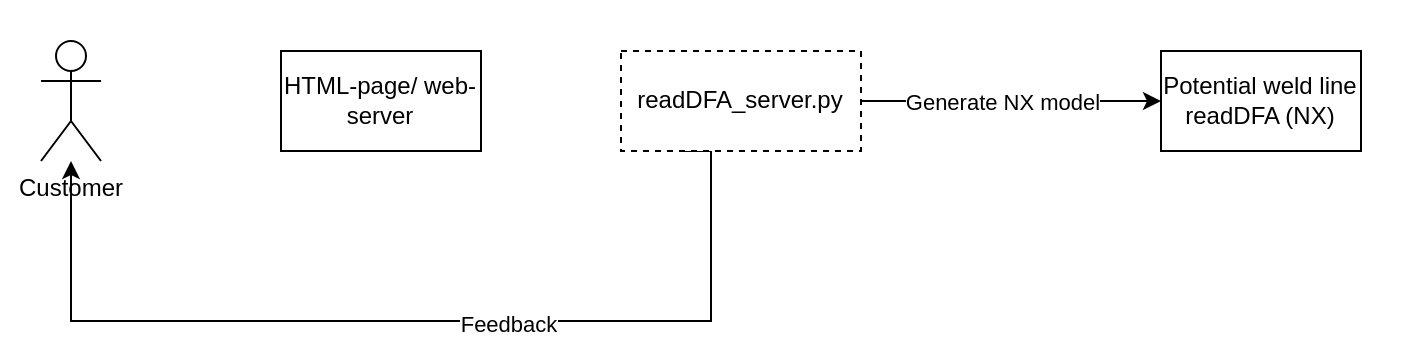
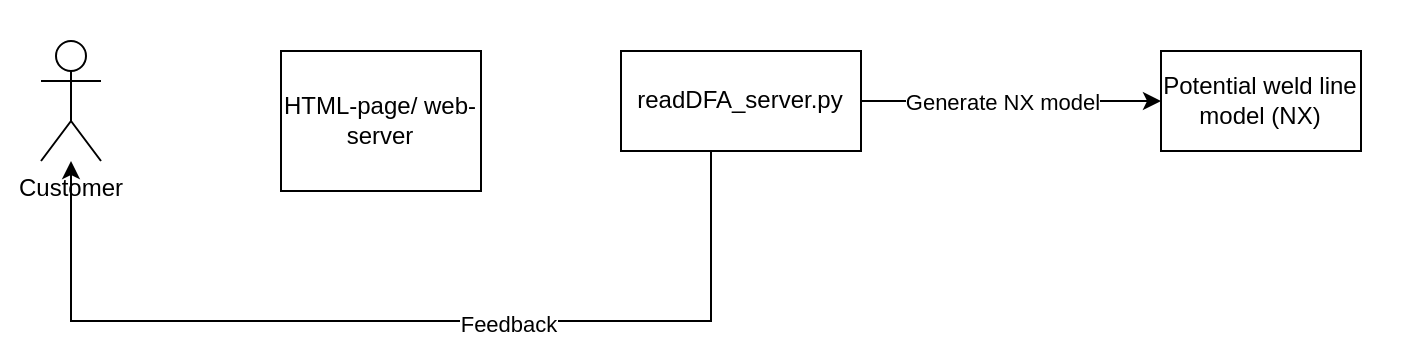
  <mxCell id="0" />
  <mxCell id="1" parent="0" />
  <mxCell id="2" value="Customer" style="shape=umlActor;verticalLabelPosition=bottom;verticalAlign=top;html=1;outlineConnect=0;" parent="1" vertex="1"><mxGeometry x="20" y="20" width="30" height="60" as="geometry" /></mxCell>
- <mxCell id="3" value="HTML-page/ web- server" style="rounded=0;whiteSpace=wrap;html=1;" parent="1" vertex="1"><mxGeometry x="140" y="25" width="100" height="50" as="geometry" /></mxCell>
+ <mxCell id="3" value="HTML-page/ web- server" style="rounded=0;whiteSpace=wrap;html=1;" parent="1" vertex="1"><mxGeometry x="140" y="25" width="100" height="70" as="geometry" /></mxCell>
  <mxCell id="4" style="edgeStyle=orthogonalEdgeStyle;rounded=0;orthogonalLoop=1;jettySize=auto;html=1;exitX=0.25;exitY=1;exitDx=0;exitDy=0;" parent="1" source="6" target="2" edge="1"><mxGeometry relative="1" as="geometry"><Array as="points"><mxPoint x="355" y="75" /><mxPoint x="355" y="160" /><mxPoint x="35" y="160" /></Array></mxGeometry></mxCell>
  <mxCell id="5" value="Feedback" style="edgeLabel;html=1;align=center;verticalAlign=middle;resizable=0;points=[];" parent="4" vertex="1" connectable="0"><mxGeometry x="-0.191" y="1" relative="1" as="geometry"><mxPoint as="offset" /></mxGeometry></mxCell>
- <mxCell id="6" value="readDFA_server.py" style="rounded=0;whiteSpace=wrap;html=1;dashed=1;" parent="1" vertex="1"><mxGeometry x="310" y="25" width="120" height="50" as="geometry" /></mxCell>
- <mxCell id="7" value="Potential weld line readDFA (NX)" style="rounded=0;whiteSpace=wrap;html=1;" parent="1" vertex="1"><mxGeometry x="580" y="25" width="100" height="50" as="geometry" /></mxCell>
+ <mxCell id="6" value="readDFA_server.py" style="rounded=0;whiteSpace=wrap;html=1;" parent="1" vertex="1"><mxGeometry x="310" y="25" width="120" height="50" as="geometry" /></mxCell>
+ <mxCell id="7" value="Potential weld line model (NX)" style="rounded=0;whiteSpace=wrap;html=1;" parent="1" vertex="1"><mxGeometry x="580" y="25" width="100" height="50" as="geometry" /></mxCell>
  <mxCell id="8" style="edgeStyle=orthogonalEdgeStyle;rounded=0;orthogonalLoop=1;jettySize=auto;html=1;exitX=1;exitY=0.5;exitDx=0;exitDy=0;" parent="1" source="6" target="7" edge="1"><mxGeometry relative="1" as="geometry"><mxPoint x="595" y="-75" as="sourcePoint" /></mxGeometry></mxCell>
  <mxCell id="9" value="Generate NX model" style="edgeLabel;html=1;align=center;verticalAlign=middle;resizable=0;points=[];" parent="8" vertex="1" connectable="0"><mxGeometry x="-0.344" y="-2" relative="1" as="geometry"><mxPoint x="21" y="-2" as="offset" /></mxGeometry></mxCell>
